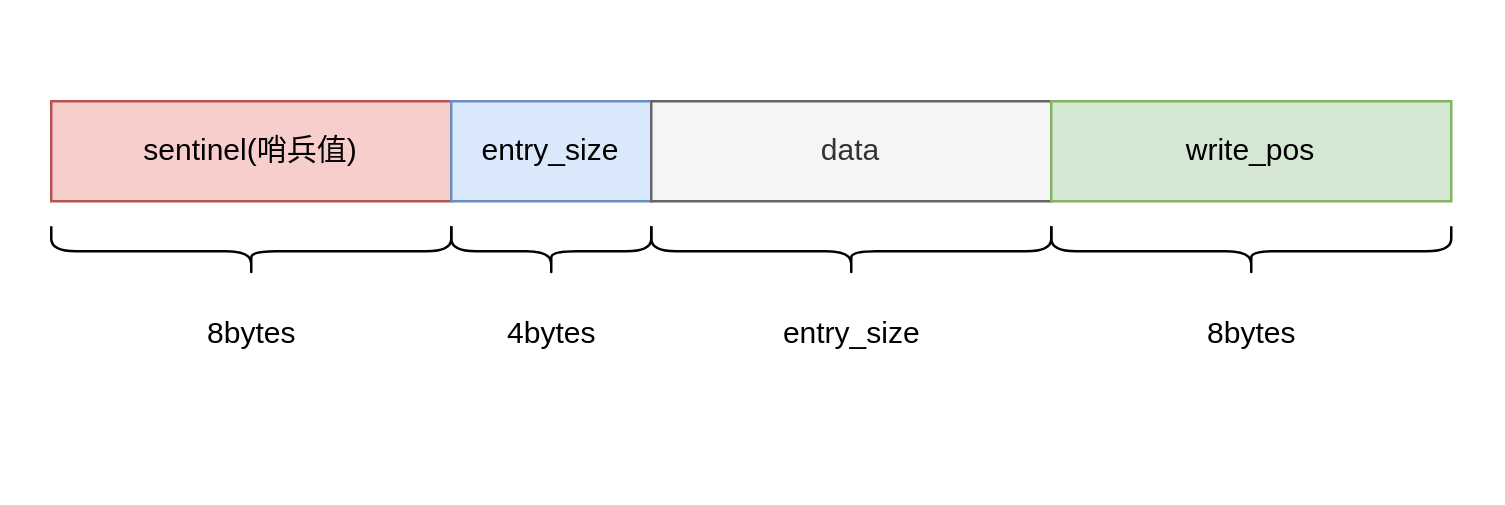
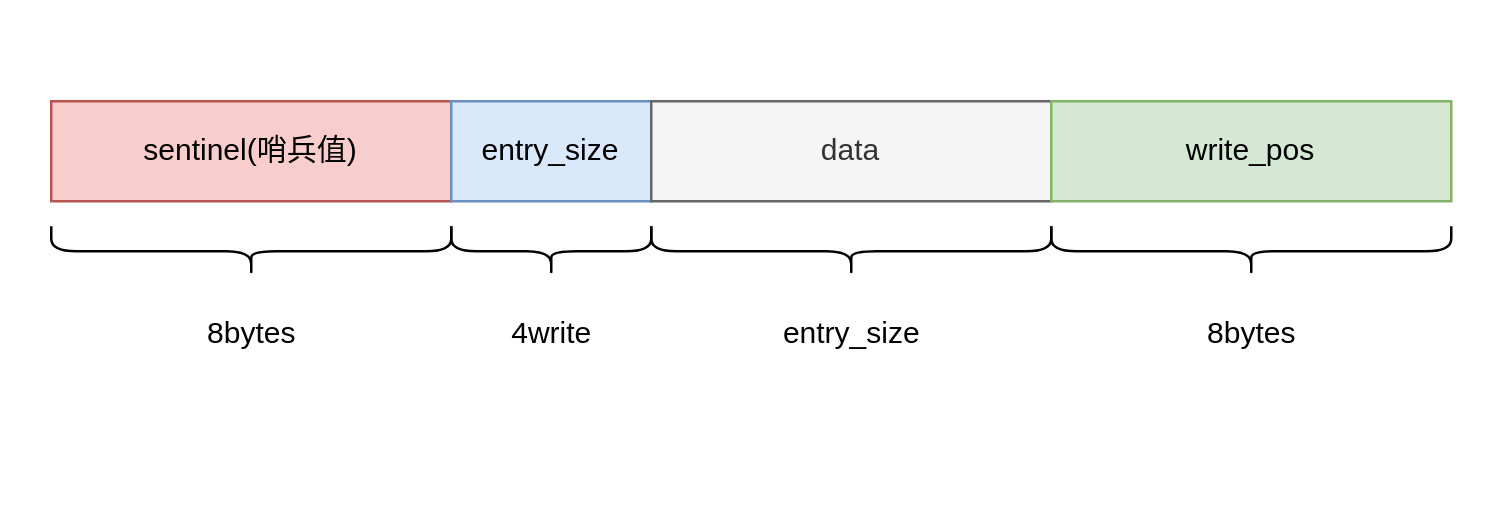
  <mxCell id="0" />
  <mxCell id="1" parent="0" />
  <mxCell id="2" value="sentinel(哨兵值)" style="rounded=0;whiteSpace=wrap;html=1;fillColor=#f8cecc;strokeColor=#b85450;" vertex="1" parent="1"><mxGeometry x="20" y="40" width="160" height="40" as="geometry" /></mxCell>
  <mxCell id="3" value="" style="shape=curlyBracket;whiteSpace=wrap;html=1;rounded=1;labelPosition=left;verticalLabelPosition=middle;align=right;verticalAlign=middle;rotation=-90;" vertex="1" parent="1"><mxGeometry x="90" y="20" width="20" height="160" as="geometry" /></mxCell>
  <mxCell id="4" value="8bytes" style="text;html=1;align=center;verticalAlign=middle;resizable=0;points=[];autosize=1;strokeColor=none;fillColor=none;" vertex="1" parent="1"><mxGeometry x="70" y="118" width="60" height="30" as="geometry" /></mxCell>
  <mxCell id="5" value="entry_size" style="rounded=0;whiteSpace=wrap;html=1;fillColor=#dae8fc;strokeColor=#6c8ebf;" vertex="1" parent="1"><mxGeometry x="180" y="40" width="80" height="40" as="geometry" /></mxCell>
  <mxCell id="6" value="" style="shape=curlyBracket;whiteSpace=wrap;html=1;rounded=1;labelPosition=left;verticalLabelPosition=middle;align=right;verticalAlign=middle;rotation=-90;" vertex="1" parent="1"><mxGeometry x="210" y="60" width="20" height="80" as="geometry" /></mxCell>
- <mxCell id="7" value="4bytes" style="text;html=1;align=center;verticalAlign=middle;resizable=0;points=[];autosize=1;strokeColor=none;fillColor=none;" vertex="1" parent="1"><mxGeometry x="190" y="118" width="60" height="30" as="geometry" /></mxCell>
+ <mxCell id="7" value="4write" style="text;html=1;align=center;verticalAlign=middle;resizable=0;points=[];autosize=1;strokeColor=none;fillColor=none;" vertex="1" parent="1"><mxGeometry x="190" y="118" width="60" height="30" as="geometry" /></mxCell>
  <mxCell id="8" value="data" style="rounded=0;whiteSpace=wrap;html=1;fillColor=#f5f5f5;strokeColor=#666666;fontColor=#333333;" vertex="1" parent="1"><mxGeometry x="260" y="40" width="160" height="40" as="geometry" /></mxCell>
  <mxCell id="9" value="write_pos" style="rounded=0;whiteSpace=wrap;html=1;fillColor=#d5e8d4;strokeColor=#82b366;" vertex="1" parent="1"><mxGeometry x="420" y="40" width="160" height="40" as="geometry" /></mxCell>
  <mxCell id="10" value="" style="shape=curlyBracket;whiteSpace=wrap;html=1;rounded=1;labelPosition=left;verticalLabelPosition=middle;align=right;verticalAlign=middle;rotation=-90;" vertex="1" parent="1"><mxGeometry x="330" y="20" width="20" height="160" as="geometry" /></mxCell>
  <mxCell id="11" value="&lt;span style=&quot;text-wrap-mode: wrap;&quot;&gt;entry_size&lt;/span&gt;" style="text;html=1;align=center;verticalAlign=middle;resizable=0;points=[];autosize=1;strokeColor=none;fillColor=none;" vertex="1" parent="1"><mxGeometry x="300" y="118" width="80" height="30" as="geometry" /></mxCell>
  <mxCell id="12" value="" style="shape=curlyBracket;whiteSpace=wrap;html=1;rounded=1;labelPosition=left;verticalLabelPosition=middle;align=right;verticalAlign=middle;rotation=-90;" vertex="1" parent="1"><mxGeometry x="490" y="20" width="20" height="160" as="geometry" /></mxCell>
  <mxCell id="13" value="8bytes" style="text;html=1;align=center;verticalAlign=middle;resizable=0;points=[];autosize=1;strokeColor=none;fillColor=none;" vertex="1" parent="1"><mxGeometry x="470" y="118" width="60" height="30" as="geometry" /></mxCell>
